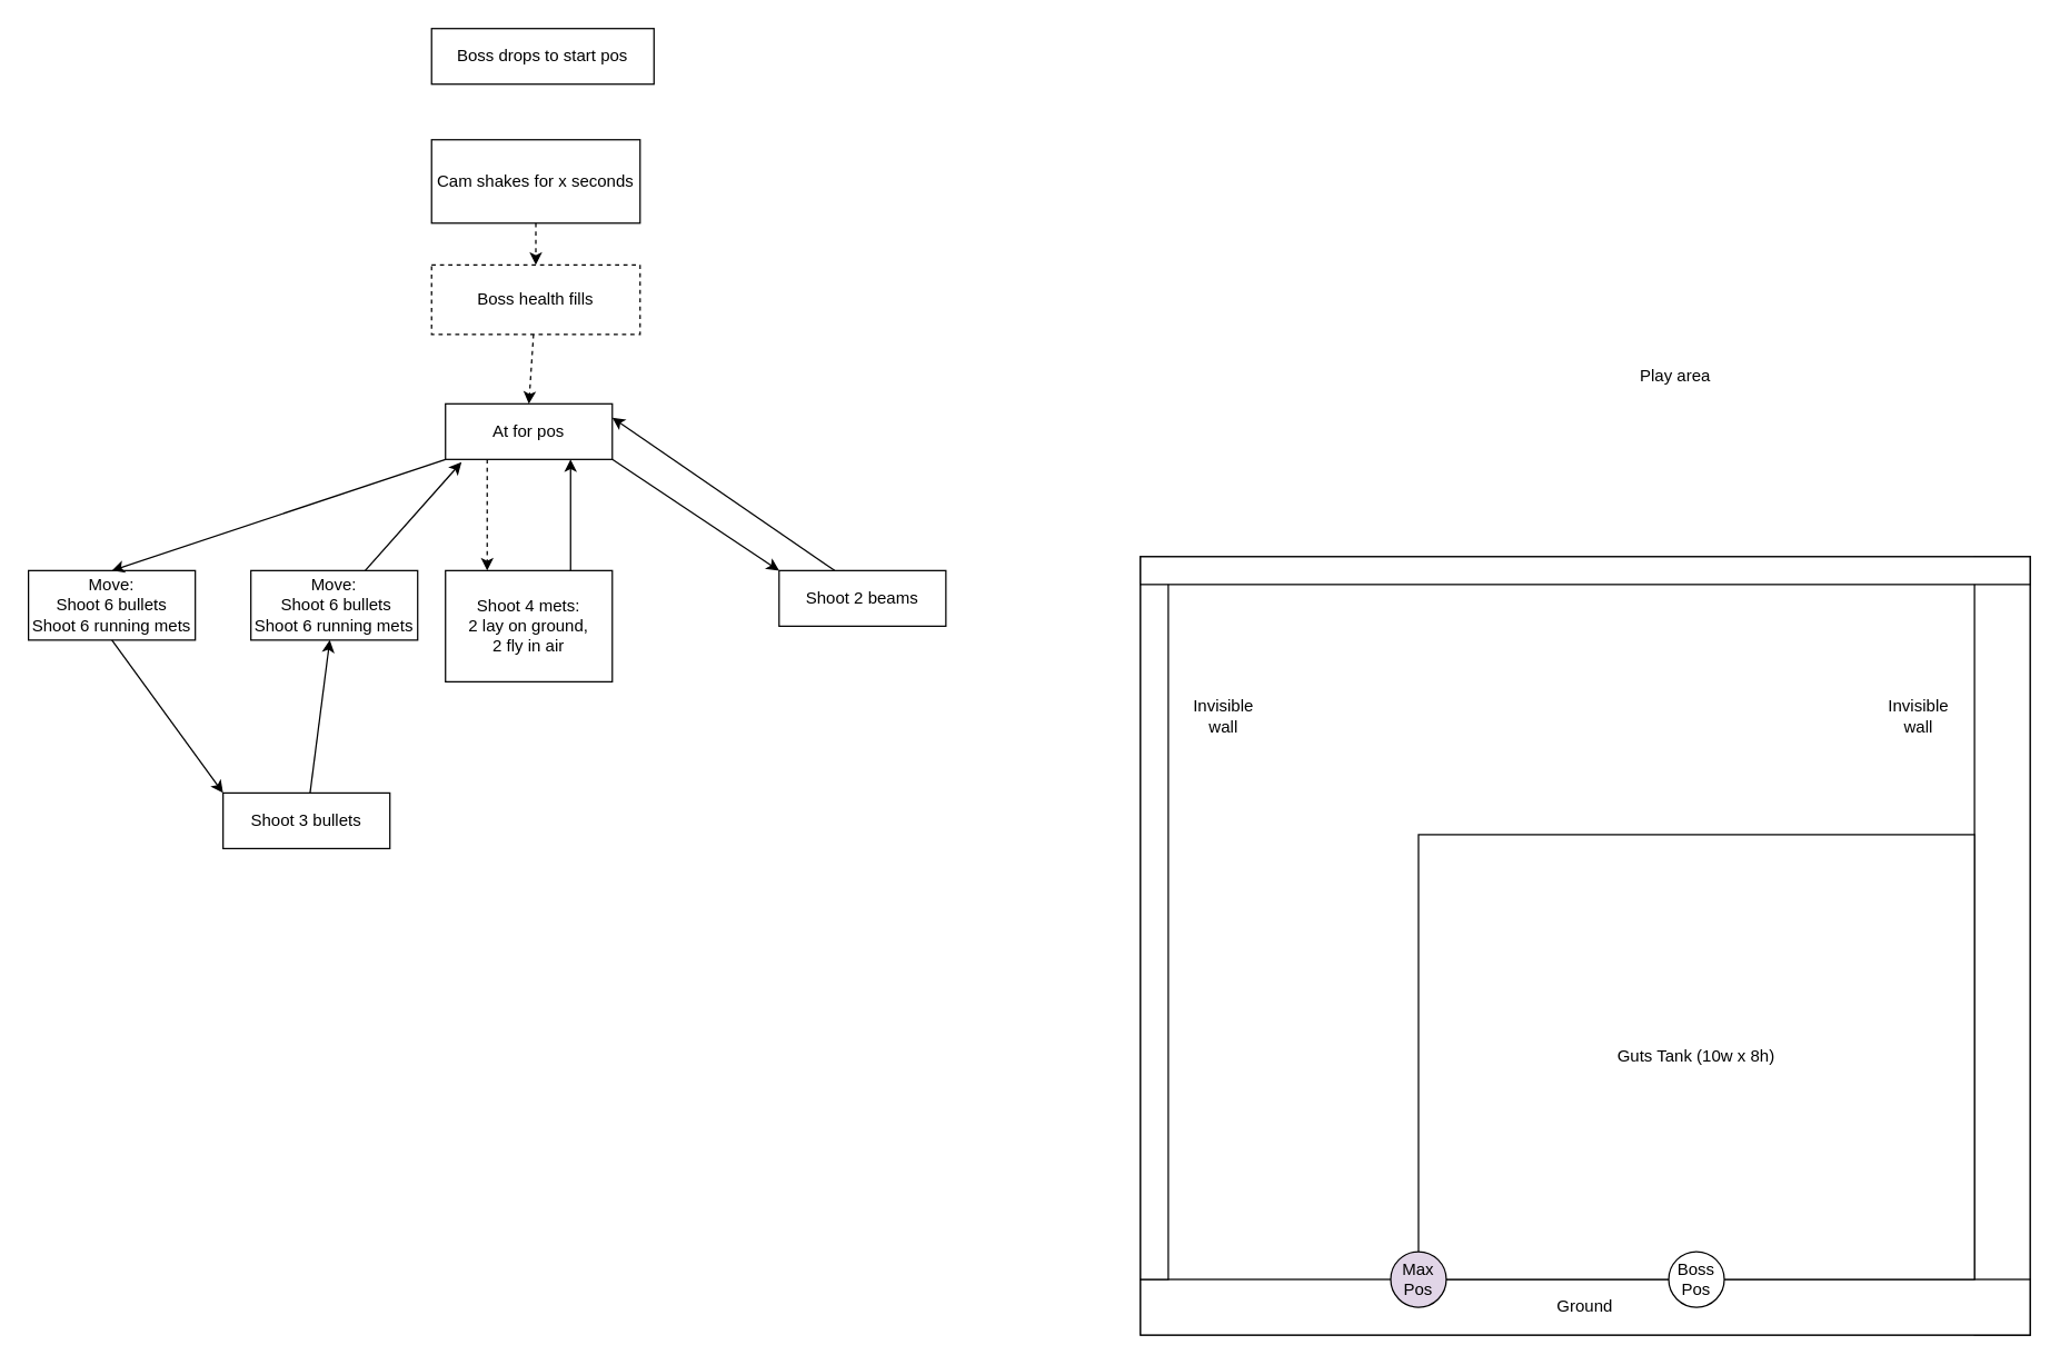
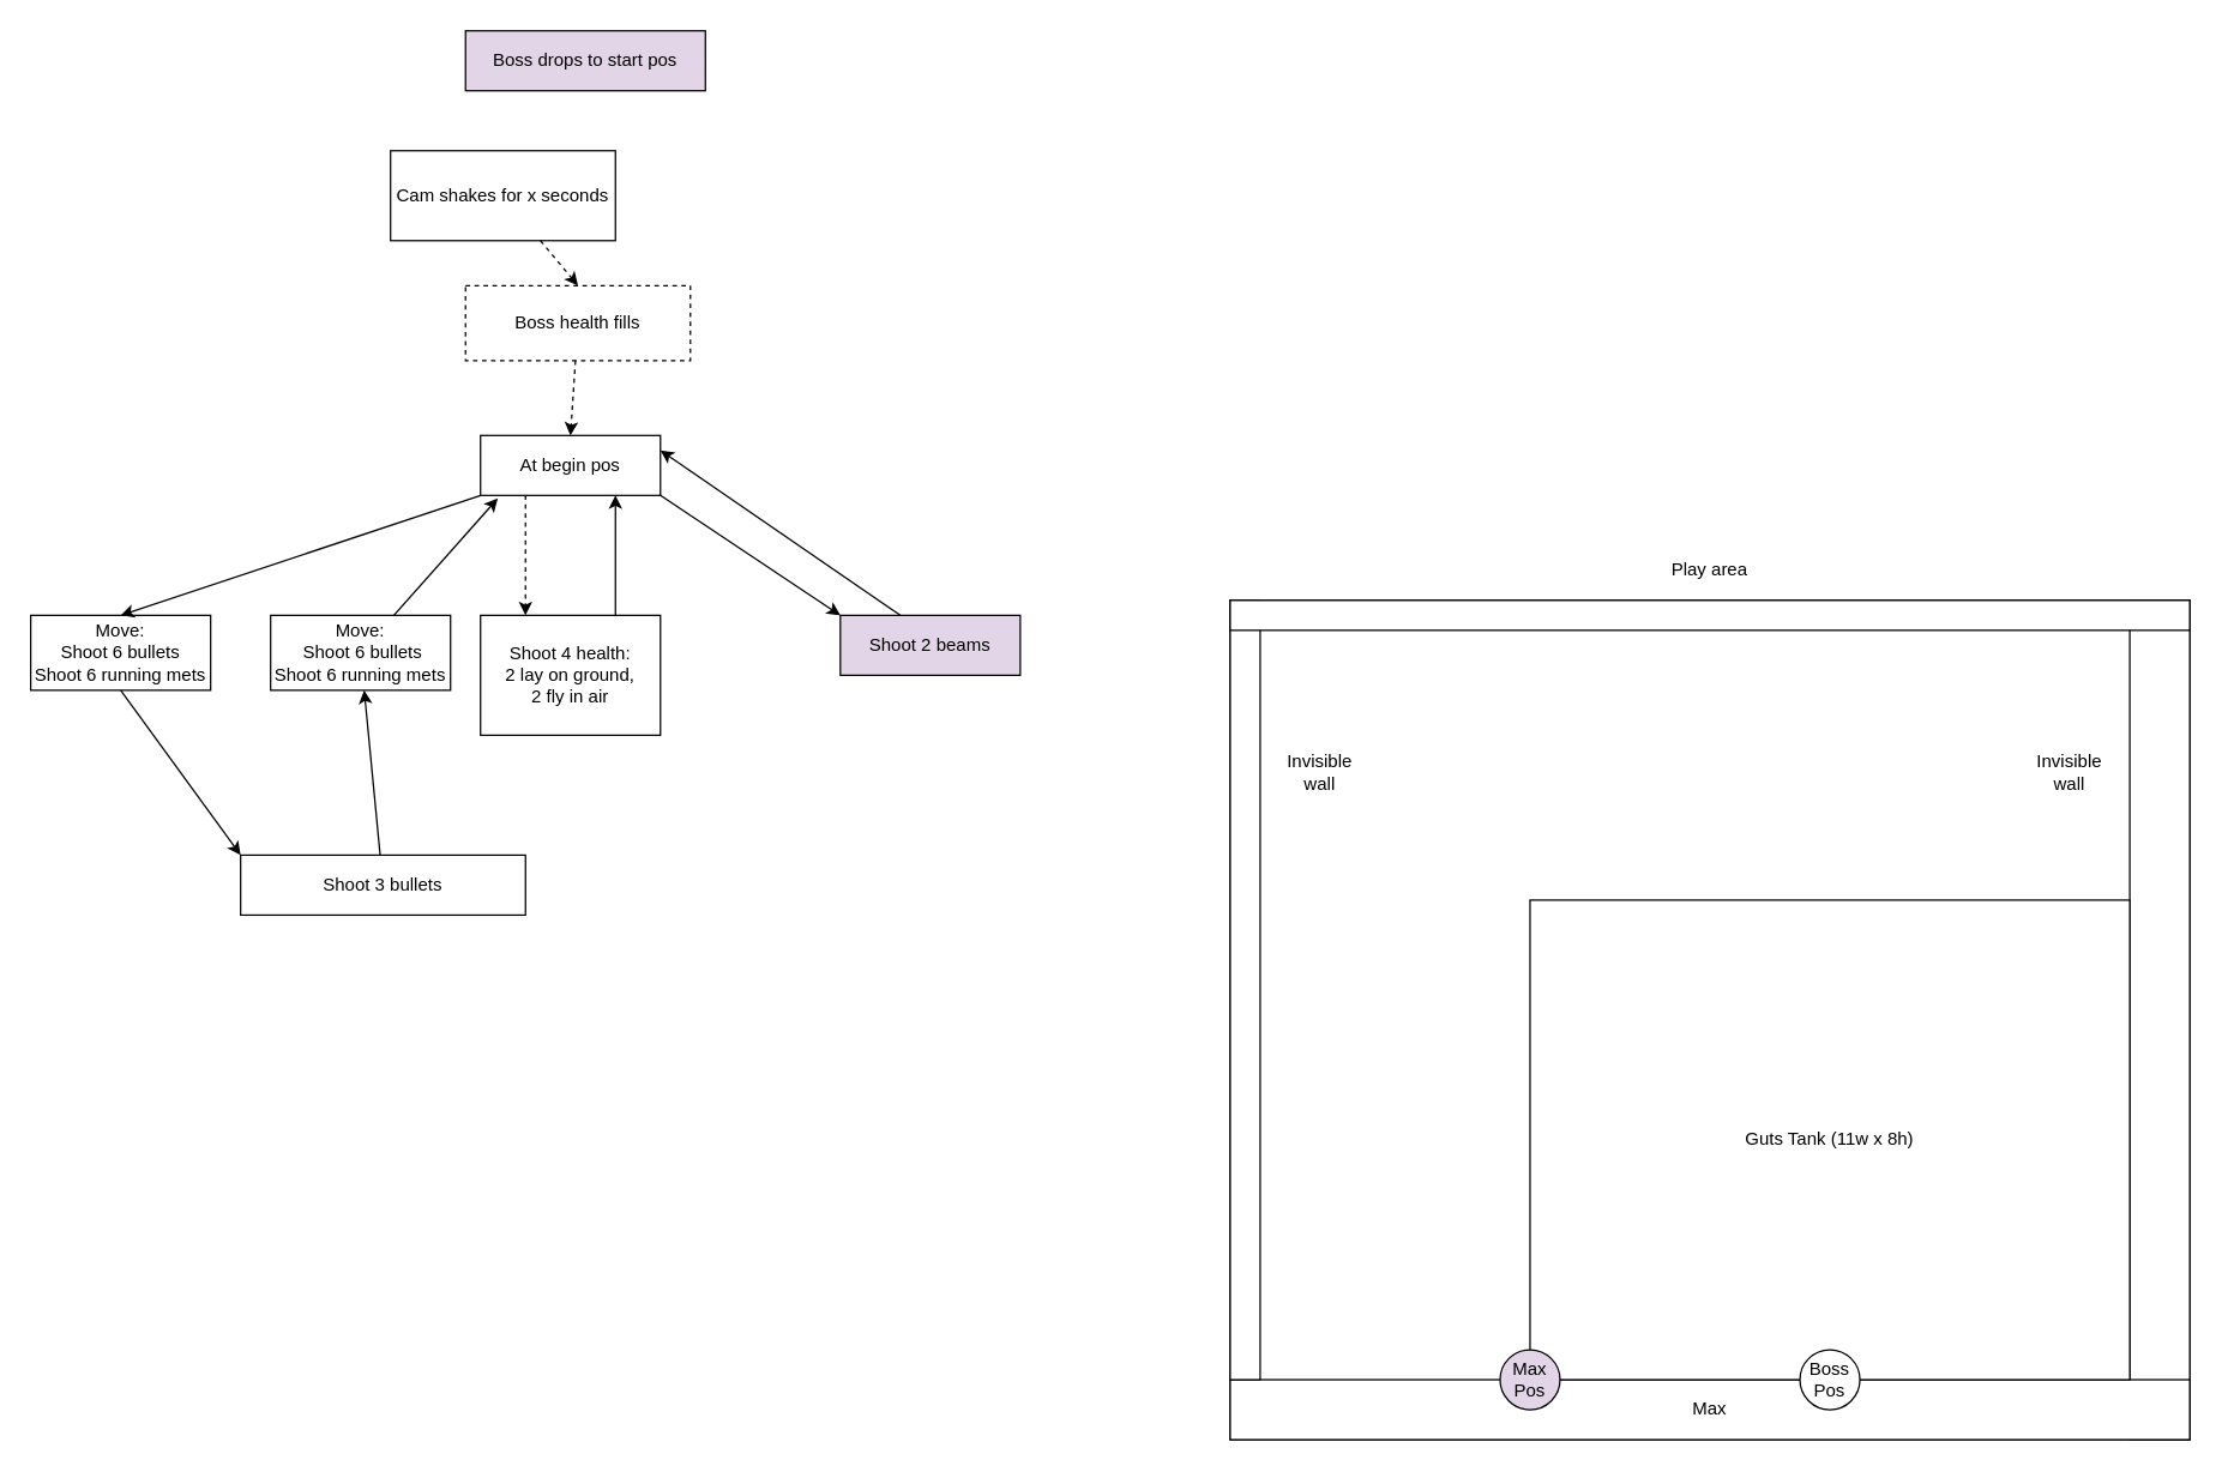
  <mxCell id="0" />
  <mxCell id="1" parent="0" />
- <mxCell id="2" value="At for pos" style="rounded=0;whiteSpace=wrap;html=1;" vertex="1" parent="1"><mxGeometry x="320" y="290" width="120" height="40" as="geometry" /></mxCell>
+ <mxCell id="2" value="At begin pos" style="rounded=0;whiteSpace=wrap;html=1;" vertex="1" parent="1"><mxGeometry x="320" y="290" width="120" height="40" as="geometry" /></mxCell>
  <mxCell id="3" value="" style="rounded=0;whiteSpace=wrap;html=1;" vertex="1" parent="1"><mxGeometry x="820" y="400" width="640" height="560" as="geometry" /></mxCell>
  <mxCell id="4" value="" style="rounded=0;whiteSpace=wrap;html=1;" vertex="1" parent="1"><mxGeometry x="1420" y="400" width="40" height="560" as="geometry" /></mxCell>
- <mxCell id="5" value="Ground" style="rounded=0;whiteSpace=wrap;html=1;" vertex="1" parent="1"><mxGeometry x="820" y="920" width="640" height="40" as="geometry" /></mxCell>
- <mxCell id="6" value="Play area" style="text;html=1;strokeColor=none;fillColor=none;align=center;verticalAlign=middle;whiteSpace=wrap;rounded=0;" vertex="1" parent="1"><mxGeometry x="1080" y="250" width="250" height="40" as="geometry" /></mxCell>
+ <mxCell id="5" value="Max" style="rounded=0;whiteSpace=wrap;html=1;" vertex="1" parent="1"><mxGeometry x="820" y="920" width="640" height="40" as="geometry" /></mxCell>
+ <mxCell id="6" value="Play area" style="text;html=1;strokeColor=none;fillColor=none;align=center;verticalAlign=middle;whiteSpace=wrap;rounded=0;" vertex="1" parent="1"><mxGeometry x="1015" y="360" width="250" height="40" as="geometry" /></mxCell>
  <mxCell id="7" value="" style="rounded=0;whiteSpace=wrap;html=1;" vertex="1" parent="1"><mxGeometry x="820" y="400" width="20" height="520" as="geometry" /></mxCell>
  <mxCell id="8" value="" style="rounded=0;whiteSpace=wrap;html=1;" vertex="1" parent="1"><mxGeometry x="820" y="400" width="640" height="20" as="geometry" /></mxCell>
  <mxCell id="9" value="Invisible wall" style="text;html=1;strokeColor=none;fillColor=none;align=center;verticalAlign=middle;whiteSpace=wrap;rounded=0;" vertex="1" parent="1"><mxGeometry x="850" y="500" width="60" height="30" as="geometry" /></mxCell>
  <mxCell id="10" value="Invisible wall" style="text;html=1;strokeColor=none;fillColor=none;align=center;verticalAlign=middle;whiteSpace=wrap;rounded=0;" vertex="1" parent="1"><mxGeometry x="1350" y="500" width="60" height="30" as="geometry" /></mxCell>
- <mxCell id="11" value="Guts Tank (10w x 8h)" style="rounded=0;whiteSpace=wrap;html=1;" vertex="1" parent="1"><mxGeometry x="1020" y="600" width="400" height="320" as="geometry" /></mxCell>
+ <mxCell id="11" value="Guts Tank (11w x 8h)" style="rounded=0;whiteSpace=wrap;html=1;" vertex="1" parent="1"><mxGeometry x="1020" y="600" width="400" height="320" as="geometry" /></mxCell>
  <mxCell id="12" value="Max Pos" style="ellipse;whiteSpace=wrap;html=1;aspect=fixed;fillColor=#e1d5e7;" vertex="1" parent="1"><mxGeometry x="1000" y="900" width="40" height="40" as="geometry" /></mxCell>
  <mxCell id="13" value="Boss Pos" style="ellipse;whiteSpace=wrap;html=1;aspect=fixed;" vertex="1" parent="1"><mxGeometry x="1200" y="900" width="40" height="40" as="geometry" /></mxCell>
  <mxCell id="14" value="Move:&lt;br&gt;Shoot 6 bullets&lt;br&gt;Shoot 6 running mets" style="rounded=0;whiteSpace=wrap;html=1;" vertex="1" parent="1"><mxGeometry x="20" y="410" width="120" height="50" as="geometry" /></mxCell>
  <mxCell id="15" value="" style="endArrow=classic;html=1;rounded=0;entryX=0.5;entryY=0;entryDx=0;entryDy=0;exitX=0;exitY=1;exitDx=0;exitDy=0;" edge="1" parent="1" source="2" target="14"><mxGeometry width="50" height="50" relative="1" as="geometry"><mxPoint x="380" y="330" as="sourcePoint" /><mxPoint x="430" y="280" as="targetPoint" /></mxGeometry></mxCell>
  <mxCell id="16" value="" style="endArrow=classic;html=1;rounded=0;exitX=0.5;exitY=1;exitDx=0;exitDy=0;entryX=0;entryY=0;entryDx=0;entryDy=0;" edge="1" parent="1" source="14" target="23"><mxGeometry x="-1" y="657" width="50" height="50" relative="1" as="geometry"><mxPoint x="100" y="450" as="sourcePoint" /><mxPoint x="140" y="490" as="targetPoint" /><mxPoint x="-125" y="175" as="offset" /></mxGeometry></mxCell>
- <mxCell id="17" value="Shoot 4 mets:&lt;br&gt;2 lay on ground,&lt;br&gt;2 fly in air" style="rounded=0;whiteSpace=wrap;html=1;" vertex="1" parent="1"><mxGeometry x="320" y="410" width="120" height="80" as="geometry" /></mxCell>
- <mxCell id="18" value="Shoot 2 beams" style="rounded=0;whiteSpace=wrap;html=1;" vertex="1" parent="1"><mxGeometry x="560" y="410" width="120" height="40" as="geometry" /></mxCell>
+ <mxCell id="17" value="Shoot 4 health:&lt;br&gt;2 lay on ground,&lt;br&gt;2 fly in air" style="rounded=0;whiteSpace=wrap;html=1;" vertex="1" parent="1"><mxGeometry x="320" y="410" width="120" height="80" as="geometry" /></mxCell>
+ <mxCell id="18" value="Shoot 2 beams" style="rounded=0;whiteSpace=wrap;html=1;fillColor=#e1d5e7;" vertex="1" parent="1"><mxGeometry x="560" y="410" width="120" height="40" as="geometry" /></mxCell>
  <mxCell id="19" value="" style="endArrow=classic;html=1;rounded=0;entryX=0.25;entryY=0;entryDx=0;entryDy=0;exitX=0.25;exitY=1;exitDx=0;exitDy=0;dashed=1;" edge="1" parent="1" source="2" target="17"><mxGeometry width="50" height="50" relative="1" as="geometry"><mxPoint x="360" y="330" as="sourcePoint" /><mxPoint x="410" y="280" as="targetPoint" /></mxGeometry></mxCell>
  <mxCell id="20" value="" style="endArrow=classic;html=1;rounded=0;entryX=0.75;entryY=1;entryDx=0;entryDy=0;" edge="1" parent="1" target="2"><mxGeometry x="-0.4" y="417" width="50" height="50" relative="1" as="geometry"><mxPoint x="410" y="410" as="sourcePoint" /><mxPoint x="460" y="360" as="targetPoint" /><mxPoint as="offset" /></mxGeometry></mxCell>
  <mxCell id="21" value="" style="endArrow=classic;html=1;rounded=0;entryX=0;entryY=0;entryDx=0;entryDy=0;" edge="1" parent="1" target="18"><mxGeometry width="50" height="50" relative="1" as="geometry"><mxPoint x="440" y="330" as="sourcePoint" /><mxPoint x="490" y="280" as="targetPoint" /></mxGeometry></mxCell>
  <mxCell id="22" value="" style="endArrow=classic;html=1;rounded=0;entryX=1;entryY=0.25;entryDx=0;entryDy=0;" edge="1" parent="1" target="2"><mxGeometry width="50" height="50" relative="1" as="geometry"><mxPoint x="600" y="410" as="sourcePoint" /><mxPoint x="650" y="360" as="targetPoint" /></mxGeometry></mxCell>
- <mxCell id="23" value="Shoot 3 bullets" style="rounded=0;whiteSpace=wrap;html=1;" vertex="1" parent="1"><mxGeometry x="160" y="570" width="120" height="40" as="geometry" /></mxCell>
+ <mxCell id="23" value="Shoot 3 bullets" style="rounded=0;whiteSpace=wrap;html=1;" vertex="1" parent="1"><mxGeometry x="160" y="570" width="190" height="40" as="geometry" /></mxCell>
  <mxCell id="24" value="Move:&lt;br&gt;&amp;nbsp;Shoot 6 bullets&lt;br&gt;Shoot 6 running mets" style="rounded=0;whiteSpace=wrap;html=1;" vertex="1" parent="1"><mxGeometry x="180" y="410" width="120" height="50" as="geometry" /></mxCell>
  <mxCell id="25" value="" style="endArrow=classic;html=1;rounded=0;" edge="1" parent="1" source="23" target="24"><mxGeometry width="50" height="50" relative="1" as="geometry"><mxPoint x="215" y="570" as="sourcePoint" /><mxPoint x="265" y="520" as="targetPoint" /></mxGeometry></mxCell>
  <mxCell id="26" value="" style="endArrow=classic;html=1;rounded=0;entryX=0.096;entryY=1.05;entryDx=0;entryDy=0;entryPerimeter=0;" edge="1" parent="1" source="24" target="2"><mxGeometry x="1" y="260" width="50" height="50" relative="1" as="geometry"><mxPoint x="241" y="410" as="sourcePoint" /><mxPoint x="266" y="290" as="targetPoint" /><mxPoint x="29" y="-77" as="offset" /></mxGeometry></mxCell>
- <mxCell id="27" value="Boss drops to start pos" style="rounded=0;whiteSpace=wrap;html=1;" vertex="1" parent="1"><mxGeometry x="310" y="20" width="160" height="40" as="geometry" /></mxCell>
- <mxCell id="28" value="Cam shakes for x seconds" style="rounded=0;whiteSpace=wrap;html=1;" vertex="1" parent="1"><mxGeometry x="310" y="100" width="150" height="60" as="geometry" /></mxCell>
+ <mxCell id="27" value="Boss drops to start pos" style="rounded=0;whiteSpace=wrap;html=1;fillColor=#e1d5e7;" vertex="1" parent="1"><mxGeometry x="310" y="20" width="160" height="40" as="geometry" /></mxCell>
+ <mxCell id="28" value="Cam shakes for x seconds" style="rounded=0;whiteSpace=wrap;html=1;" vertex="1" parent="1"><mxGeometry x="260" y="100" width="150" height="60" as="geometry" /></mxCell>
  <mxCell id="29" value="Boss health fills" style="rounded=0;whiteSpace=wrap;html=1;dashed=1;" vertex="1" parent="1"><mxGeometry x="310" y="190" width="150" height="50" as="geometry" /></mxCell>
  <mxCell id="30" value="" style="endArrow=classic;html=1;rounded=0;entryX=0.5;entryY=0;entryDx=0;entryDy=0;dashed=1;" edge="1" parent="1" source="28" target="29"><mxGeometry width="50" height="50" relative="1" as="geometry"><mxPoint x="380" y="160" as="sourcePoint" /><mxPoint x="430" y="110" as="targetPoint" /></mxGeometry></mxCell>
  <mxCell id="31" value="" style="endArrow=classic;html=1;rounded=0;entryX=0.5;entryY=0;entryDx=0;entryDy=0;dashed=1;" edge="1" parent="1" source="29" target="2"><mxGeometry width="50" height="50" relative="1" as="geometry"><mxPoint x="380" y="240" as="sourcePoint" /><mxPoint x="430" y="190" as="targetPoint" /></mxGeometry></mxCell>
